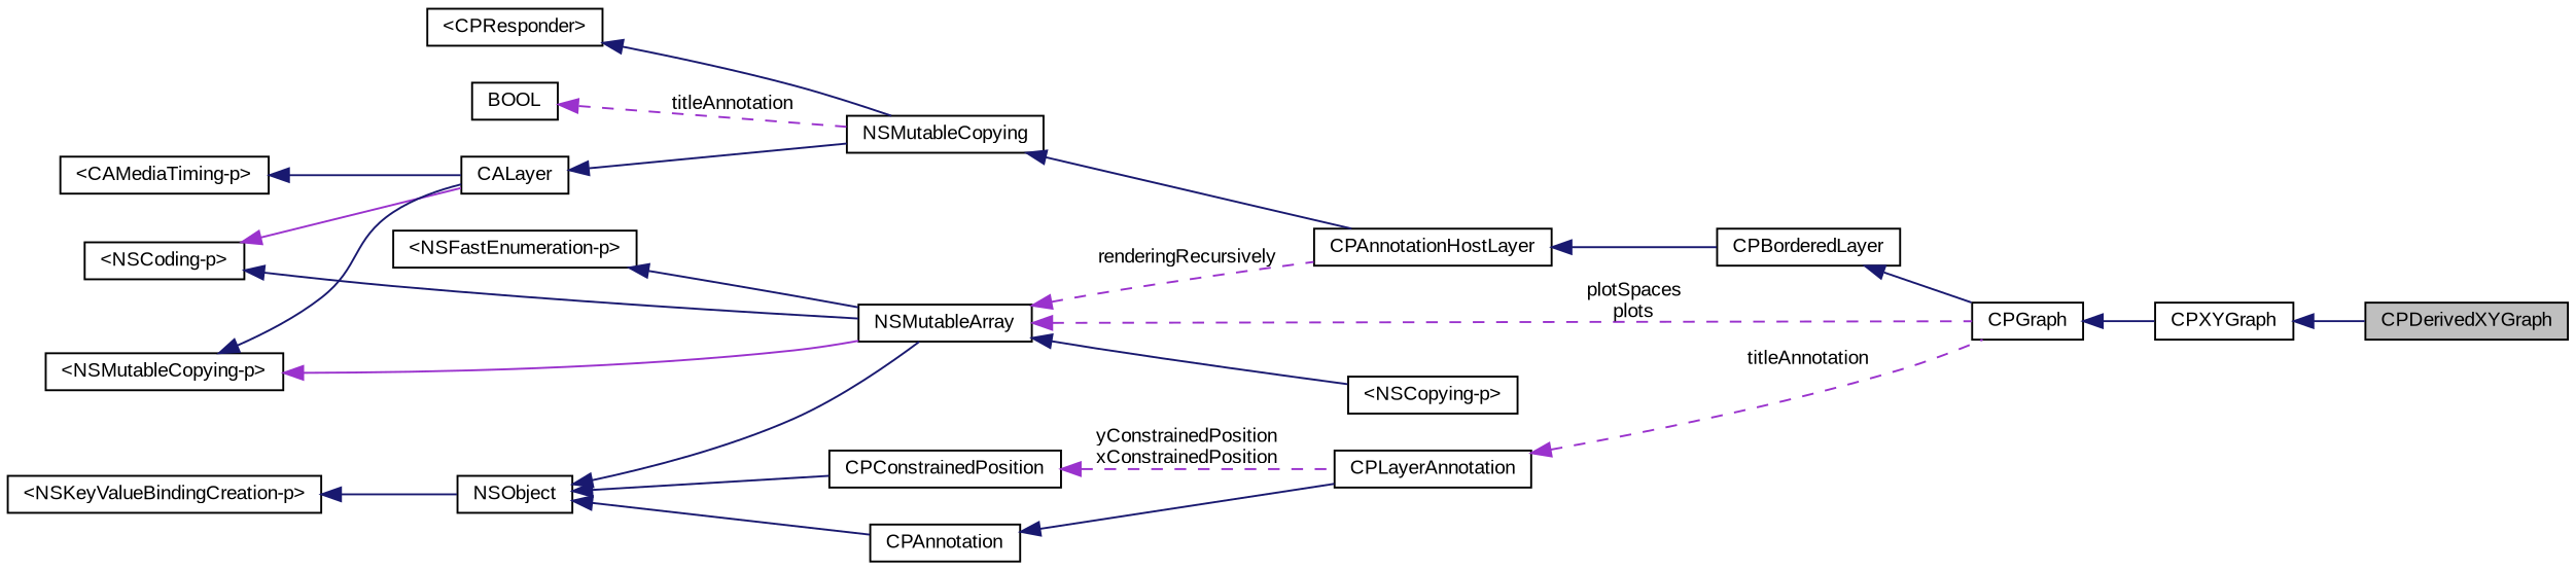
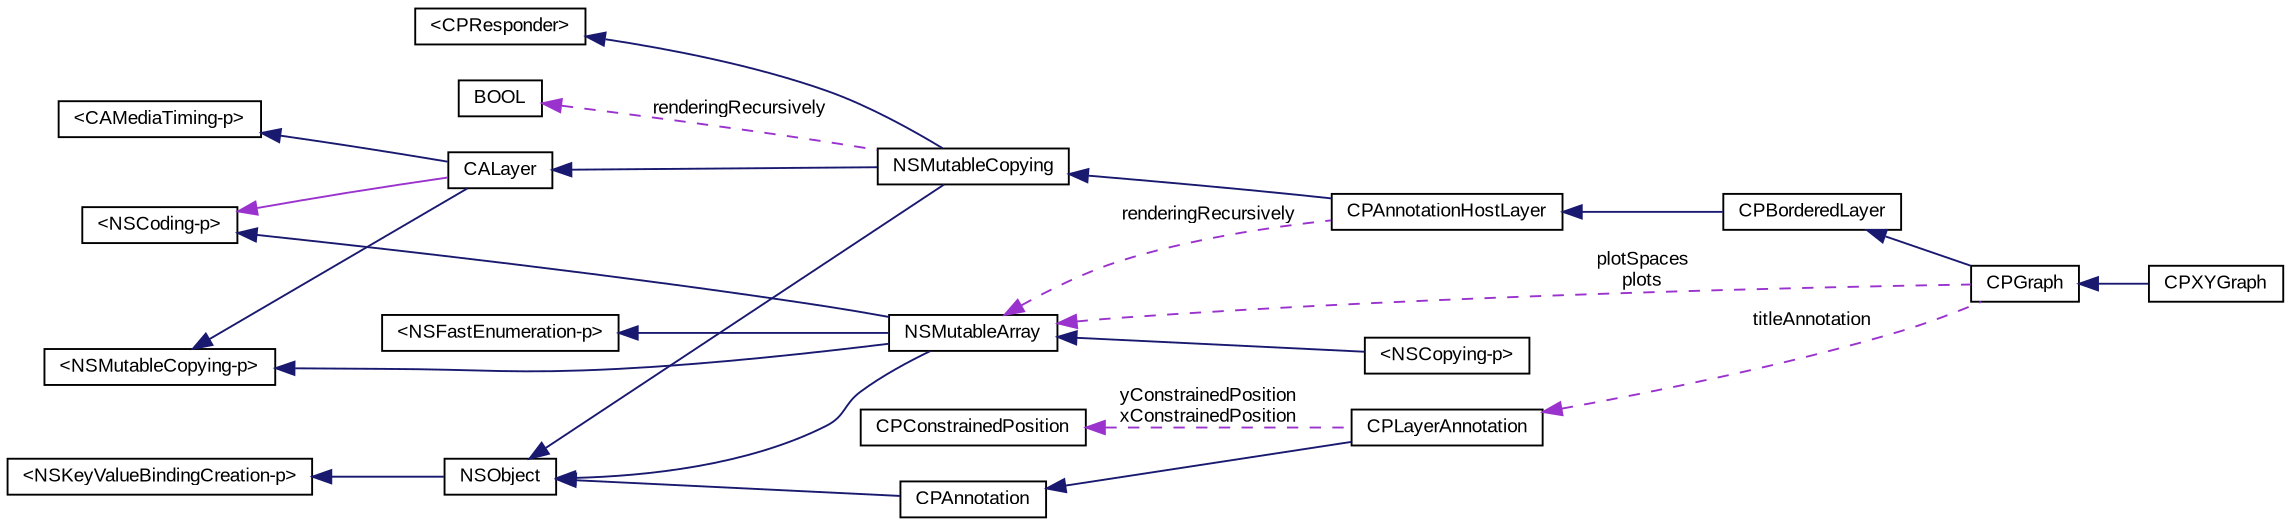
  digraph {
    fontname="Liberation Sans"
    rankdir=LR
    node [color=black fontname="Liberation Sans" fontsize=10 shape=record]
    edge [color=midnightblue dir=back fontname="Liberation Sans" fontsize=10 labelfontname="Lucinda Grande" labelfontsize=10 style=solid]
-   n1 [fillcolor=grey75 fontcolor=black height=0.2 label=CPDerivedXYGraph style=filled width=0.4]
    n2 [height=0.2 label=CPXYGraph width=0.4]
    n3 [height=0.2 label=CPGraph width=0.4]
    n4 [height=0.2 label=CPBorderedLayer width=0.4]
    n5 [height=0.2 label=CPAnnotationHostLayer width=0.4]
    n6 [height=0.2 label=NSMutableCopying width=0.4]
    n7 [height=0.2 label=CALayer width=0.4]
    n8 [height=0.2 label=NSObject width=0.4]
    n9 [height=0.2 label=NSMutableArray width=0.4]
    n10 [height=0.2 label=CPAnnotation width=0.4]
    n11 [height=0.2 label=CPConstrainedPosition width=0.4]
    n12 [height=0.2 label="\<NSCopying-p\>" width=0.4]
    n13 [height=0.2 label=CPLayerAnnotation width=0.4]
    n14 [height=0.2 label="\<CPResponder\>" width=0.4]
    n15 [height=0.2 label="\<NSKeyValueBindingCreation-p\>" width=0.4]
    n16 [height=0.2 label="\<NSCoding-p\>" width=0.4]
    n17 [height=0.2 label="\<CAMediaTiming-p\>" width=0.4]
    n18 [height=0.2 label=BOOL width=0.4]
    n19 [height=0.2 label="\<NSFastEnumeration-p\>" width=0.4]
    n20 [height=0.2 label="\<NSMutableCopying-p\>" width=0.4]
-   n2 -> n1
    n3 -> n2
    n4 -> n3
    n5 -> n4
    n6 -> n5
    n7 -> n6
    n8 -> n9
    n8 -> n10
-   n8 -> n11
+   n8 -> n6
    n9 -> n3 [color=darkorchid3 label="plotSpaces\nplots" style=dashed]
    n9 -> n5 [color=darkorchid3 label=renderingRecursively style=dashed]
    n9 -> n12
    n10 -> n13
    n11 -> n13 [color=darkorchid3 label="yConstrainedPosition\nxConstrainedPosition" style=dashed]
    n13 -> n3 [color=darkorchid3 label=titleAnnotation style=dashed]
    n14 -> n6
    n15 -> n8
    n16 -> n7 [color=darkorchid3]
    n16 -> n9
    n17 -> n7
-   n18 -> n6 [color=darkorchid3 label=titleAnnotation style=dashed]
+   n18 -> n6 [color=darkorchid3 label=renderingRecursively style=dashed]
    n19 -> n9
    n20 -> n7
-   n20 -> n9 [color=darkorchid3]
+   n20 -> n9
  }
